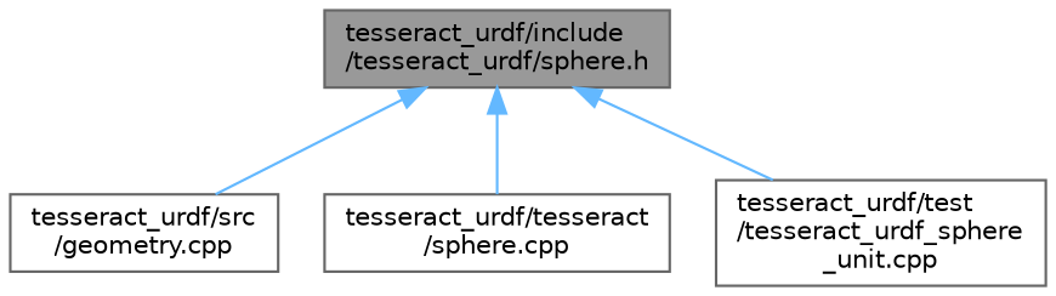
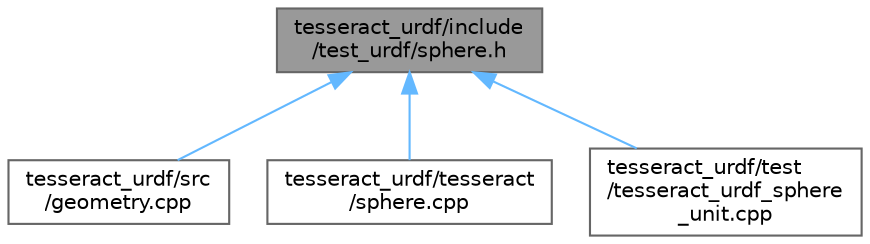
  digraph {
    node [color=grey40 fillcolor=white fontname=Helvetica fontsize=10 shape=box style=filled]
    edge [color=steelblue1 dir=back fontname=Helvetica fontsize=10 labelfontname=Helvetica labelfontsize=10 style=solid]
-   n1 [color=gray40 fillcolor=grey60 fontcolor=black height=0.2 label="tesseract_urdf/include\l/tesseract_urdf/sphere.h" width=0.4]
+   n1 [color=gray40 fillcolor=grey60 fontcolor=black height=0.2 label="tesseract_urdf/include\l/test_urdf/sphere.h" width=0.4]
    n2 [height=0.2 label="tesseract_urdf/src\l/geometry.cpp" width=0.4]
    n3 [height=0.2 label="tesseract_urdf/tesseract\l/sphere.cpp" width=0.4]
    n4 [height=0.2 label="tesseract_urdf/test\l/tesseract_urdf_sphere\l_unit.cpp" width=0.4]
    n1 -> n2
    n1 -> n3
    n1 -> n4
  }
